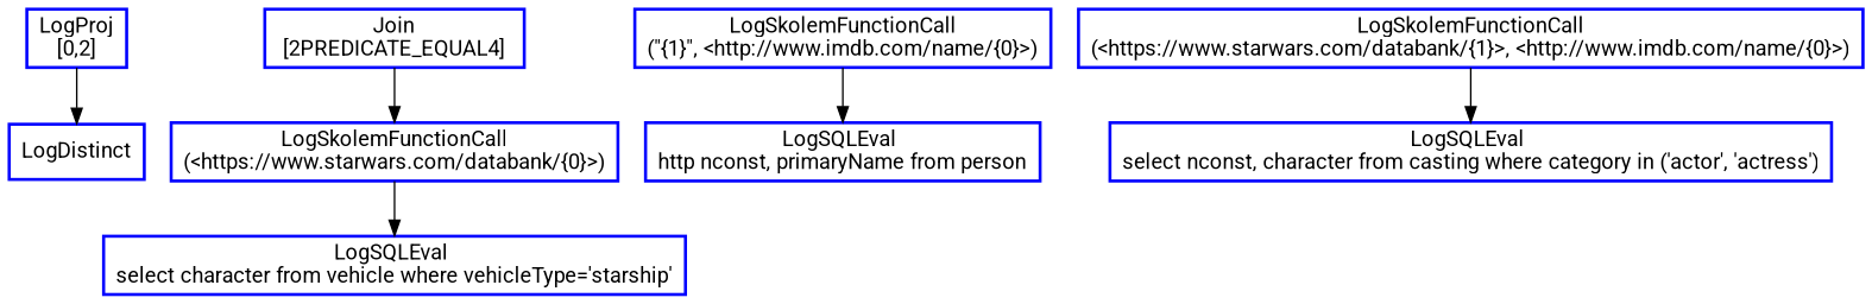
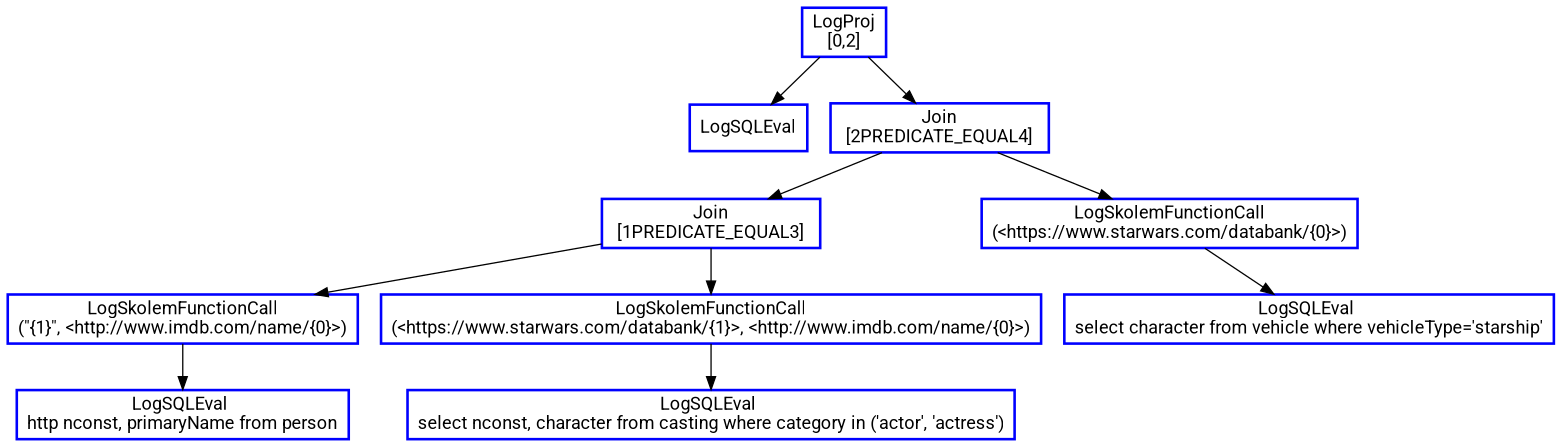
  digraph {
    fontname=Roboto
    node [color=blue fontcolor=black fontname=Roboto shape=rectangle style=bold]
    edge [fontname=Roboto]
-   n1 [label=LogDistinct]
+   n1 [label=LogSQLEval]
    n2 [label="LogProj\n[0,2]"]
    n3 [label="Join\n [2PREDICATE_EQUAL4] "]
+   n4 [label="Join\n [1PREDICATE_EQUAL3] "]
    n5 [label="LogSkolemFunctionCall\n(<https://www.starwars.com/databank/{0}>)"]
    n6 [label="LogSkolemFunctionCall\n(\"{1}\", <http://www.imdb.com/name/{0}>)"]
    n7 [label="LogSkolemFunctionCall\n(<https://www.starwars.com/databank/{1}>, <http://www.imdb.com/name/{0}>)"]
    n8 [label="LogSQLEval \nselect character from vehicle where vehicleType='starship'"]
    n9 [label="LogSQLEval \nhttp nconst, primaryName from person"]
    n10 [label="LogSQLEval \nselect nconst, character from casting where category in ('actor', 'actress')"]
    n2 -> n1
+   n2 -> n3
+   n3 -> n4
    n3 -> n5
+   n4 -> n6
+   n4 -> n7
    n5 -> n8
    n6 -> n9
    n7 -> n10
  }
